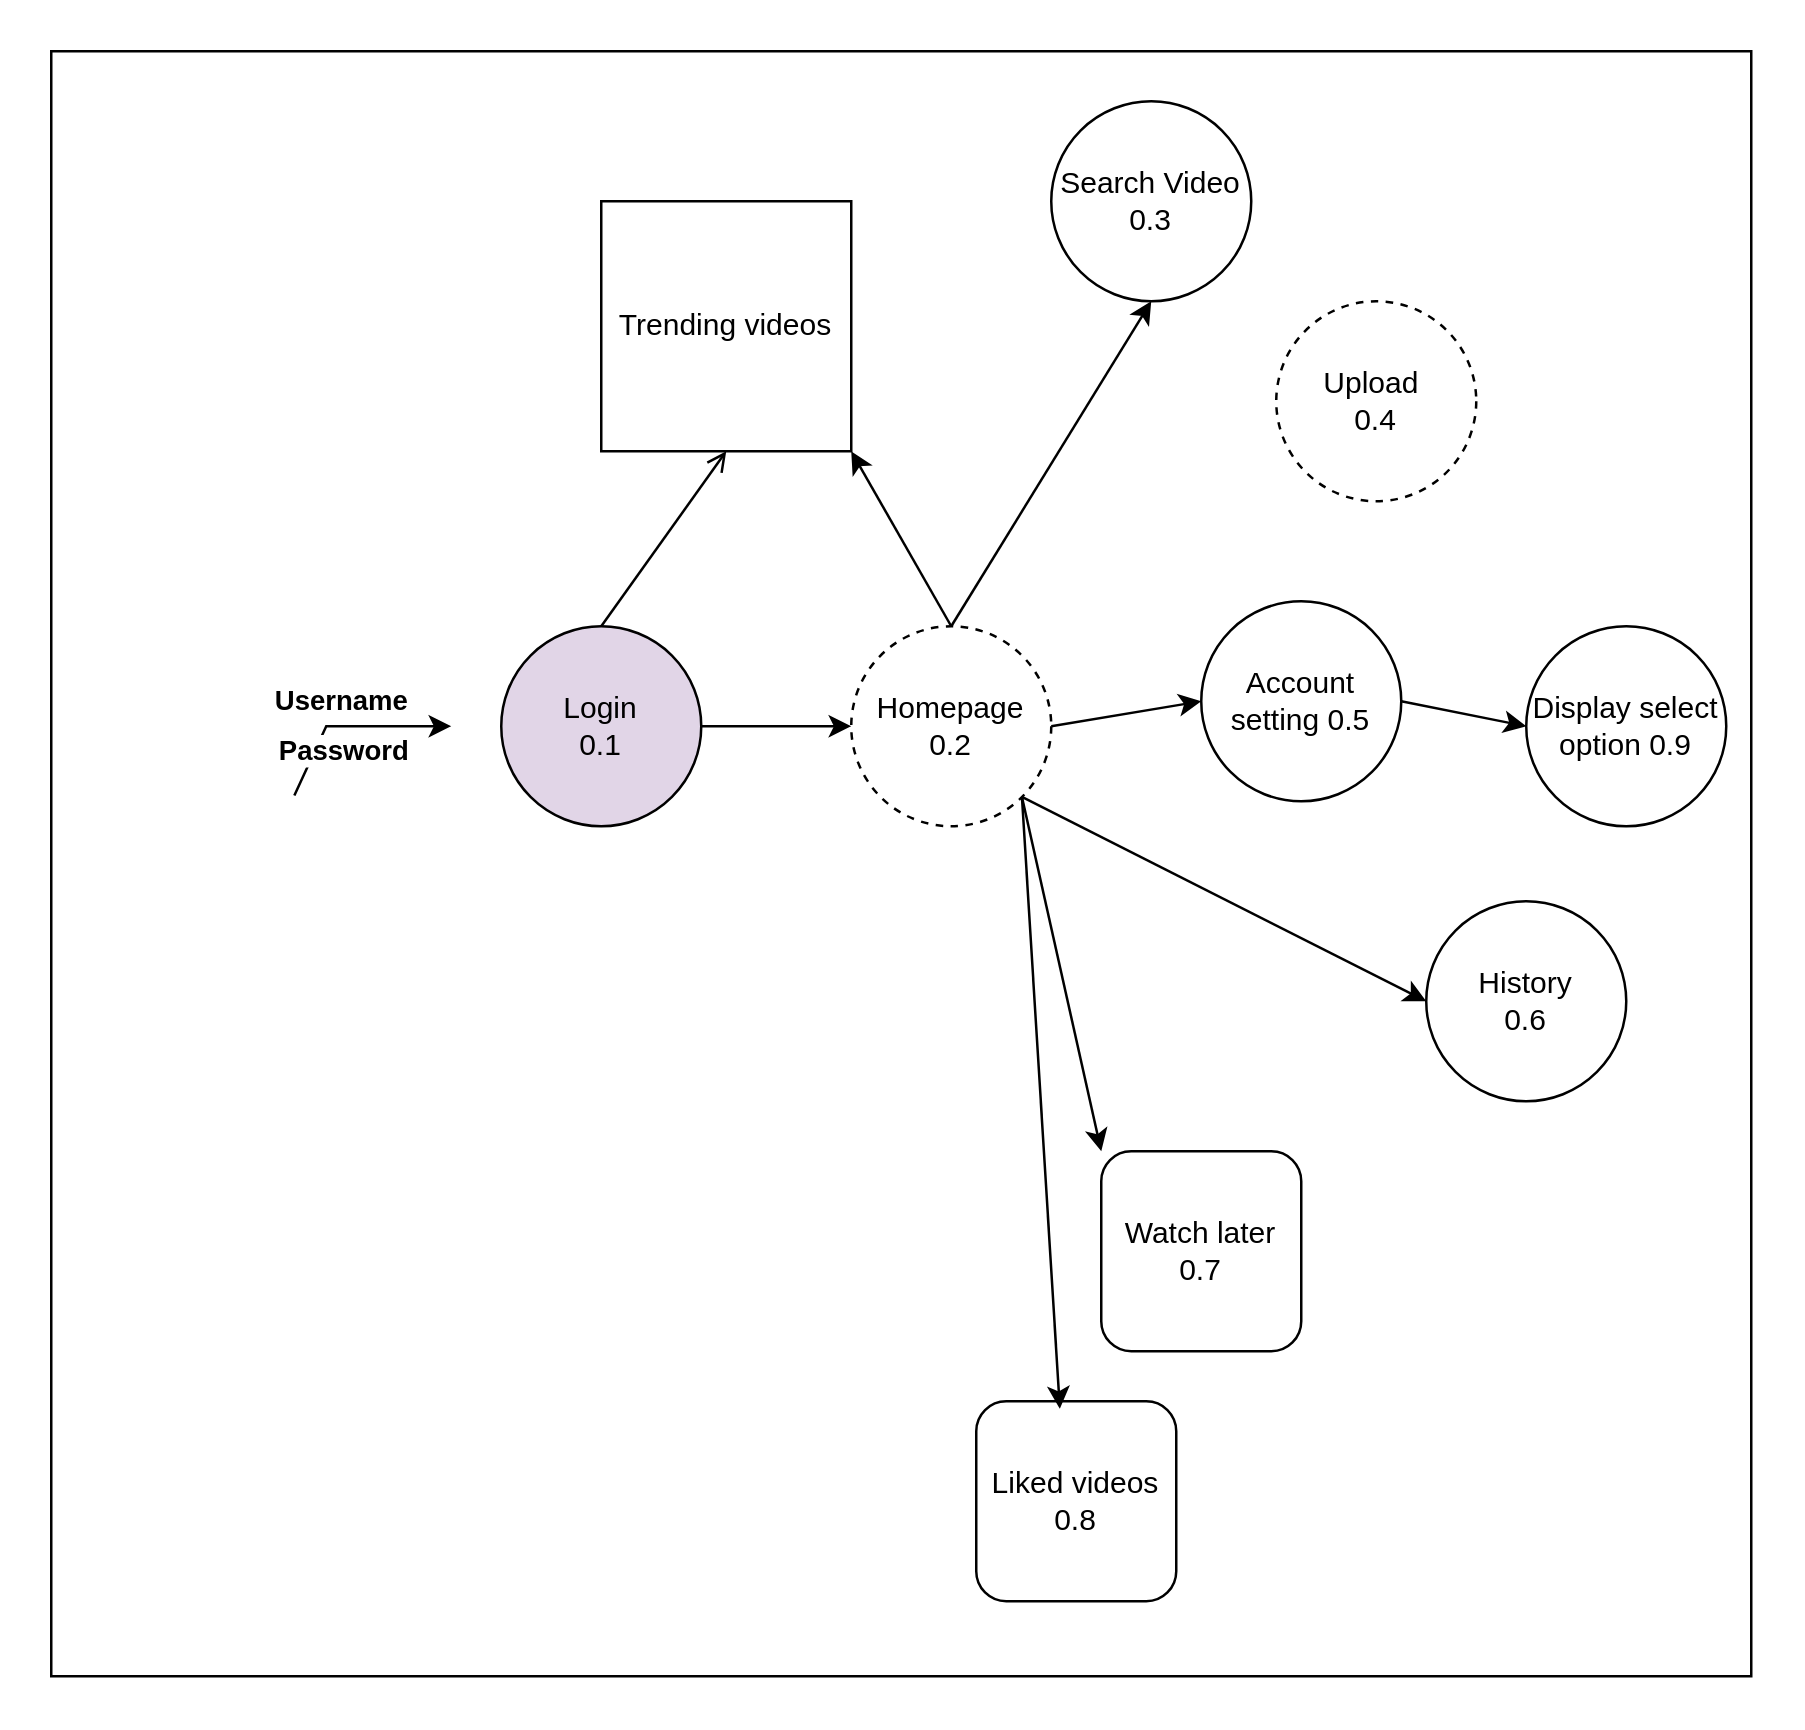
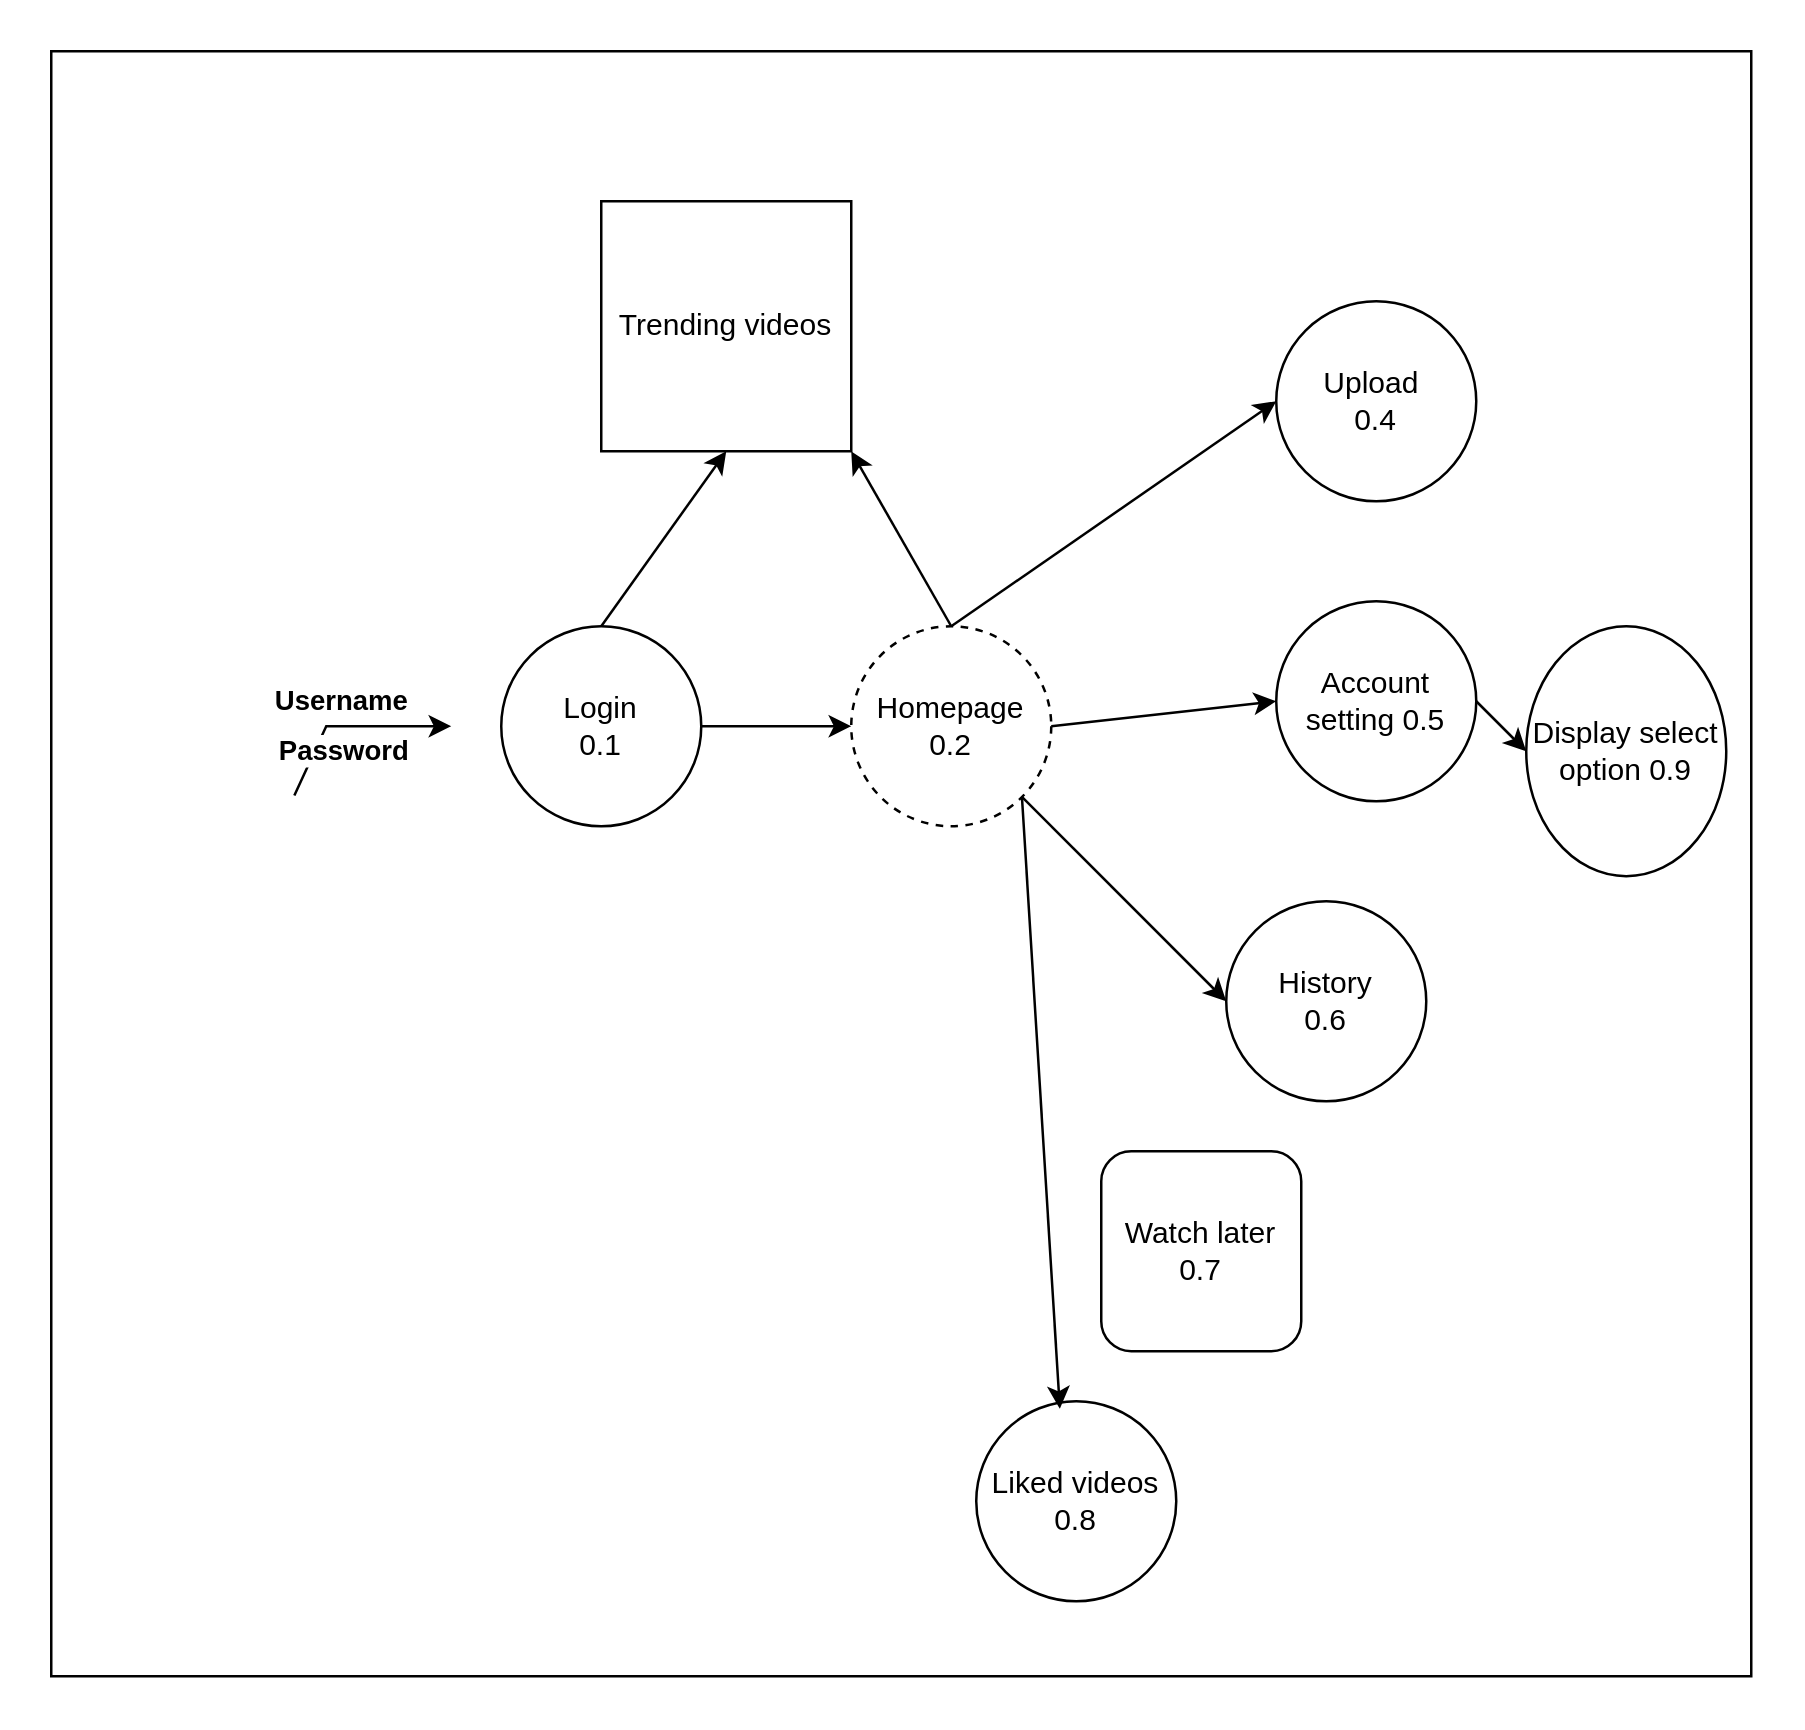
  <mxCell id="0" />
  <mxCell id="1" parent="0" />
  <mxCell id="2" value="" style="rounded=0;whiteSpace=wrap;html=1;strokeColor=#000000;" vertex="1" parent="1"><mxGeometry x="20" y="20" width="680" height="650" as="geometry" /></mxCell>
  <mxCell id="3" value="Username" style="endArrow=classic;html=1;rounded=0;exitX=0.143;exitY=0.458;exitDx=0;exitDy=0;exitPerimeter=0;flowAnimation=0;fontStyle=1" edge="1" parent="1" source="2"><mxGeometry x="-0.114" y="10" width="50" height="50" relative="1" as="geometry"><mxPoint x="270" y="340" as="sourcePoint" /><mxPoint x="180" y="290" as="targetPoint" /><Array as="points"><mxPoint x="130" y="290" /></Array><mxPoint as="offset" /></mxGeometry></mxCell>
  <mxCell id="4" value="Password" style="endArrow=classic;html=1;rounded=0;exitX=0.143;exitY=0.458;exitDx=0;exitDy=0;exitPerimeter=0;flowAnimation=0;fontStyle=1;strokeColor=#c20f0f;arcSize=20;fillOpacity=0;strokeOpacity=0;" edge="1" parent="1"><mxGeometry x="-0.231" y="20" width="50" height="50" relative="1" as="geometry"><mxPoint x="110" y="320" as="sourcePoint" /><mxPoint x="180" y="320" as="targetPoint" /><Array as="points"><mxPoint x="138" y="320" /></Array><mxPoint as="offset" /></mxGeometry></mxCell>
- <mxCell id="5" value="Login&lt;div&gt;0.1&lt;/div&gt;" style="ellipse;whiteSpace=wrap;html=1;aspect=fixed;fillColor=#e1d5e7;" vertex="1" parent="1"><mxGeometry x="200" y="250" width="80" height="80" as="geometry" /></mxCell>
+ <mxCell id="5" value="Login&lt;div&gt;0.1&lt;/div&gt;" style="ellipse;whiteSpace=wrap;html=1;aspect=fixed;" vertex="1" parent="1"><mxGeometry x="200" y="250" width="80" height="80" as="geometry" /></mxCell>
  <mxCell id="6" value="Homepage&lt;div&gt;0.2&lt;/div&gt;" style="ellipse;whiteSpace=wrap;html=1;aspect=fixed;dashed=1;" vertex="1" parent="1"><mxGeometry x="340" y="250" width="80" height="80" as="geometry" /></mxCell>
- <mxCell id="7" value="Display select option 0.9" style="ellipse;whiteSpace=wrap;html=1;aspect=fixed;" vertex="1" parent="1"><mxGeometry x="610" y="250" width="80" height="80" as="geometry" /></mxCell>
+ <mxCell id="7" value="Display select option 0.9" style="ellipse;whiteSpace=wrap;html=1;aspect=fixed;" vertex="1" parent="1"><mxGeometry x="610" y="250" width="80" height="100" as="geometry" /></mxCell>
  <mxCell id="8" value="Trending videos" style="whiteSpace=wrap;html=1;aspect=fixed;rounded=0;" vertex="1" parent="1"><mxGeometry x="240" y="80" width="100" height="100" as="geometry" /></mxCell>
- <mxCell id="9" value="Upload&amp;nbsp;&lt;div&gt;0.4&lt;/div&gt;" style="ellipse;whiteSpace=wrap;html=1;aspect=fixed;dashed=1;" vertex="1" parent="1"><mxGeometry x="510" y="120" width="80" height="80" as="geometry" /></mxCell>
- <mxCell id="10" value="Search Video&lt;div&gt;0.3&lt;/div&gt;" style="ellipse;whiteSpace=wrap;html=1;aspect=fixed;" vertex="1" parent="1"><mxGeometry x="420" y="40" width="80" height="80" as="geometry" /></mxCell>
+ <mxCell id="9" value="Upload&amp;nbsp;&lt;div&gt;0.4&lt;/div&gt;" style="ellipse;whiteSpace=wrap;html=1;aspect=fixed;" vertex="1" parent="1"><mxGeometry x="510" y="120" width="80" height="80" as="geometry" /></mxCell>
  <mxCell id="11" value="" style="endArrow=classic;html=1;rounded=0;exitX=1;exitY=0.5;exitDx=0;exitDy=0;entryX=0;entryY=0.5;entryDx=0;entryDy=0;" edge="1" parent="1" source="5" target="6"><mxGeometry width="50" height="50" relative="1" as="geometry"><mxPoint x="330" y="230" as="sourcePoint" /><mxPoint x="380" y="180" as="targetPoint" /></mxGeometry></mxCell>
- <mxCell id="12" value="" style="endArrow=open;html=1;rounded=0;exitX=0.5;exitY=0;exitDx=0;exitDy=0;entryX=0.5;entryY=1;entryDx=0;entryDy=0;" edge="1" parent="1" source="5" target="8"><mxGeometry width="50" height="50" relative="1" as="geometry"><mxPoint x="290" y="300" as="sourcePoint" /><mxPoint x="350" y="300" as="targetPoint" /></mxGeometry></mxCell>
- <mxCell id="13" value="" style="endArrow=classic;html=1;rounded=0;exitX=0.5;exitY=0;exitDx=0;exitDy=0;entryX=0.5;entryY=1;entryDx=0;entryDy=0;" edge="1" parent="1" source="6" target="10"><mxGeometry width="50" height="50" relative="1" as="geometry"><mxPoint x="330" y="230" as="sourcePoint" /><mxPoint x="380" y="180" as="targetPoint" /></mxGeometry></mxCell>
+ <mxCell id="12" value="" style="endArrow=classic;html=1;rounded=0;exitX=0.5;exitY=0;exitDx=0;exitDy=0;entryX=0.5;entryY=1;entryDx=0;entryDy=0;" edge="1" parent="1" source="5" target="8"><mxGeometry width="50" height="50" relative="1" as="geometry"><mxPoint x="290" y="300" as="sourcePoint" /><mxPoint x="350" y="300" as="targetPoint" /></mxGeometry></mxCell>
  <mxCell id="14" value="" style="endArrow=classic;html=1;rounded=0;exitX=0.5;exitY=0;exitDx=0;exitDy=0;entryX=1;entryY=1;entryDx=0;entryDy=0;" edge="1" parent="1" source="6" target="8"><mxGeometry width="50" height="50" relative="1" as="geometry"><mxPoint x="390" y="260" as="sourcePoint" /><mxPoint x="470" y="130" as="targetPoint" /></mxGeometry></mxCell>
- <mxCell id="16" value="Account setting 0.5" style="ellipse;whiteSpace=wrap;html=1;aspect=fixed;" vertex="1" parent="1"><mxGeometry x="480" y="240" width="80" height="80" as="geometry" /></mxCell>
+ <mxCell id="15" value="" style="endArrow=classic;html=1;rounded=0;exitX=0.5;exitY=0;exitDx=0;exitDy=0;entryX=0;entryY=0.5;entryDx=0;entryDy=0;" edge="1" parent="1" source="6" target="9"><mxGeometry width="50" height="50" relative="1" as="geometry"><mxPoint x="390" y="260" as="sourcePoint" /><mxPoint x="335" y="175" as="targetPoint" /></mxGeometry></mxCell>
+ <mxCell id="16" value="Account setting 0.5" style="ellipse;whiteSpace=wrap;html=1;aspect=fixed;" vertex="1" parent="1"><mxGeometry x="510" y="240" width="80" height="80" as="geometry" /></mxCell>
  <mxCell id="17" value="" style="endArrow=classic;html=1;rounded=0;exitX=1;exitY=0.5;exitDx=0;exitDy=0;entryX=0;entryY=0.5;entryDx=0;entryDy=0;" edge="1" parent="1" source="6" target="16"><mxGeometry width="50" height="50" relative="1" as="geometry"><mxPoint x="480" y="230" as="sourcePoint" /><mxPoint x="530" y="180" as="targetPoint" /></mxGeometry></mxCell>
  <mxCell id="18" value="" style="endArrow=classic;html=1;rounded=0;entryX=0;entryY=0.5;entryDx=0;entryDy=0;exitX=1;exitY=0.5;exitDx=0;exitDy=0;" edge="1" parent="1" source="16" target="7"><mxGeometry width="50" height="50" relative="1" as="geometry"><mxPoint x="480" y="230" as="sourcePoint" /><mxPoint x="530" y="180" as="targetPoint" /></mxGeometry></mxCell>
- <mxCell id="19" value="History&lt;div&gt;0.6&lt;/div&gt;" style="ellipse;whiteSpace=wrap;html=1;aspect=fixed;" vertex="1" parent="1"><mxGeometry x="570" y="360" width="80" height="80" as="geometry" /></mxCell>
- <mxCell id="20" value="Liked videos&lt;div&gt;0.8&lt;/div&gt;" style="whiteSpace=wrap;html=1;aspect=fixed;rounded=1;" vertex="1" parent="1"><mxGeometry x="390" y="560" width="80" height="80" as="geometry" /></mxCell>
+ <mxCell id="19" value="History&lt;div&gt;0.6&lt;/div&gt;" style="ellipse;whiteSpace=wrap;html=1;aspect=fixed;" vertex="1" parent="1"><mxGeometry x="490" y="360" width="80" height="80" as="geometry" /></mxCell>
+ <mxCell id="20" value="Liked videos&lt;div&gt;0.8&lt;/div&gt;" style="ellipse;whiteSpace=wrap;html=1;aspect=fixed;" vertex="1" parent="1"><mxGeometry x="390" y="560" width="80" height="80" as="geometry" /></mxCell>
  <mxCell id="21" value="Watch later&lt;div&gt;0.7&lt;/div&gt;" style="whiteSpace=wrap;html=1;aspect=fixed;rounded=1;" vertex="1" parent="1"><mxGeometry x="440" y="460" width="80" height="80" as="geometry" /></mxCell>
  <mxCell id="22" value="" style="endArrow=classic;html=1;rounded=0;entryX=0;entryY=0.5;entryDx=0;entryDy=0;exitX=1;exitY=1;exitDx=0;exitDy=0;" edge="1" parent="1" source="6" target="19"><mxGeometry width="50" height="50" relative="1" as="geometry"><mxPoint x="480" y="470" as="sourcePoint" /><mxPoint x="530" y="420" as="targetPoint" /></mxGeometry></mxCell>
- <mxCell id="23" value="" style="endArrow=classic;html=1;rounded=0;entryX=0;entryY=0;entryDx=0;entryDy=0;exitX=1;exitY=1;exitDx=0;exitDy=0;" edge="1" parent="1" source="6" target="21"><mxGeometry width="50" height="50" relative="1" as="geometry"><mxPoint x="418" y="328" as="sourcePoint" /><mxPoint x="500" y="410" as="targetPoint" /></mxGeometry></mxCell>
  <mxCell id="24" value="" style="endArrow=classic;html=1;rounded=0;entryX=0.418;entryY=0.038;entryDx=0;entryDy=0;exitX=1;exitY=1;exitDx=0;exitDy=0;entryPerimeter=0;" edge="1" parent="1" source="6" target="20"><mxGeometry width="50" height="50" relative="1" as="geometry"><mxPoint x="418" y="328" as="sourcePoint" /><mxPoint x="462" y="482" as="targetPoint" /></mxGeometry></mxCell>
